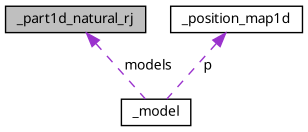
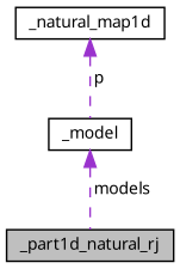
  digraph {
    node [color=black fillcolor=white fontname="FreeSans.ttf" fontsize=10 shape=record style=filled]
    edge [color=darkorchid3 dir=back fontname="FreeSans.ttf" fontsize=10 labelfontname="FreeSans.ttf" labelfontsize=10 style=dashed]
    n1 [fillcolor=grey75 fontcolor=black height=0.2 label=_part1d_natural_rj width=0.4]
    n2 [height=0.2 label=_model width=0.4]
-   n3 [height=0.2 label=_position_map1d width=0.4]
-   n1 -> n2 [label=" models"]
+   n3 [height=0.2 label=_natural_map1d width=0.4]
+   n2 -> n1 [label=" models"]
    n3 -> n2 [label=" p"]
  }
